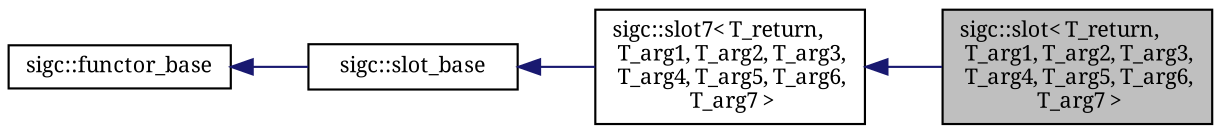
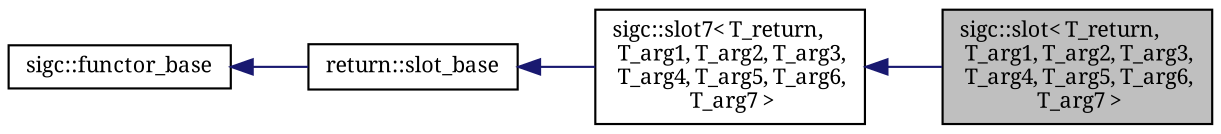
  digraph {
    rankdir=LR
    fontname="Noto Serif"
    node [color=black fillcolor=white fontname="Noto Serif" fontsize=10 shape=record style=filled]
    edge [color=midnightblue dir=back fontname="Noto Serif" fontsize=10 labelfontname=Sans labelfontsize=10 style=solid]
    n1 [fillcolor=grey75 fontcolor=black height=0.2 label="sigc::slot\< T_return,\l T_arg1, T_arg2, T_arg3,\l T_arg4, T_arg5, T_arg6,\l T_arg7 \>" width=0.4]
    n2 [height=0.2 label="sigc::slot7\< T_return,\l T_arg1, T_arg2, T_arg3,\l T_arg4, T_arg5, T_arg6,\l T_arg7 \>" width=0.4]
-   n3 [height=0.2 label="sigc::slot_base" width=0.4]
+   n3 [height=0.2 label="return::slot_base" width=0.4]
    n4 [height=0.2 label="sigc::functor_base" width=0.4]
    n2 -> n1
    n3 -> n2
    n4 -> n3
  }
